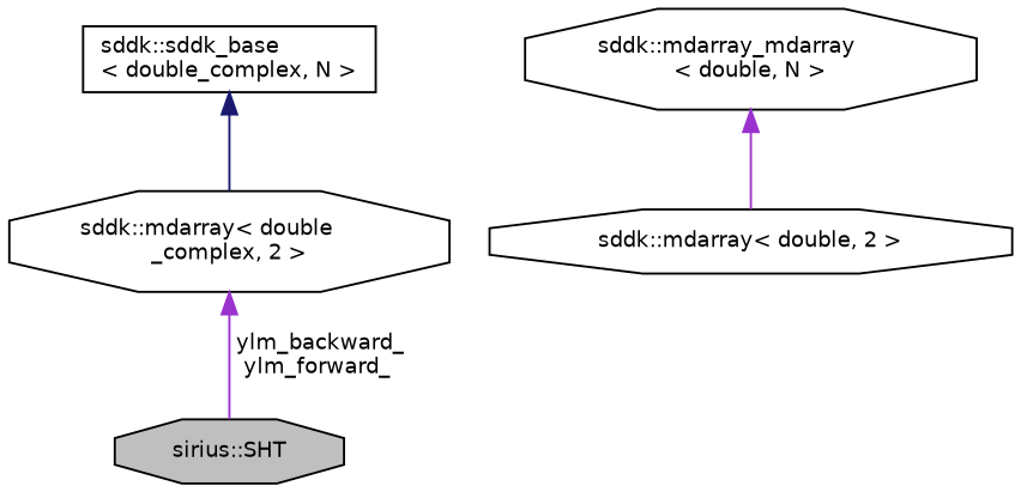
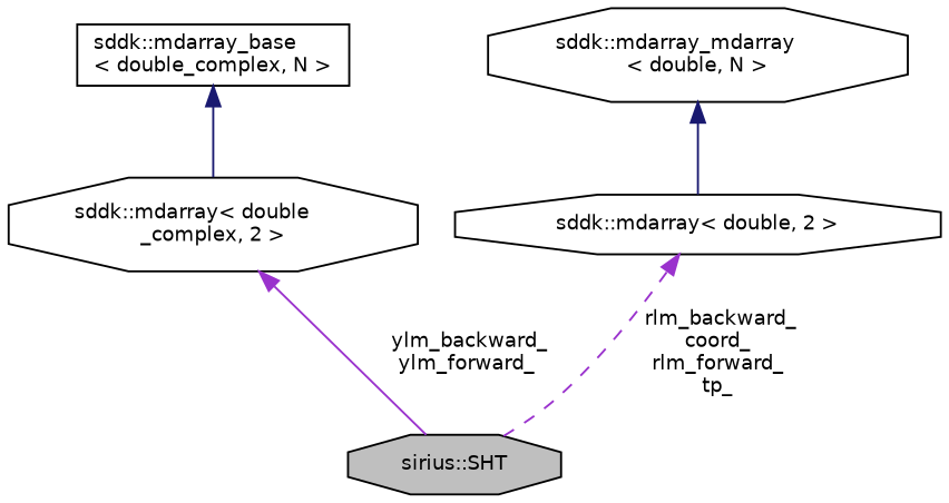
  digraph {
    node [color=black fillcolor=white fontname=Helvetica fontsize=10 shape=octagon style=filled]
    edge [color=darkorchid3 dir=back fontname=Helvetica fontsize=10 labelfontname=Helvetica labelfontsize=10 style=solid]
    n1 [fillcolor=grey75 fontcolor=black height=0.2 label="sirius::SHT" width=0.4]
    n2 [height=0.2 label="sddk::mdarray\< double\l_complex, 2 \>" width=0.4]
-   n3 [height=0.2 label="sddk::sddk_base\l\< double_complex, N \>" shape=box width=0.4]
+   n3 [height=0.2 label="sddk::mdarray_base\l\< double_complex, N \>" shape=box width=0.4]
    n4 [height=0.2 label="sddk::mdarray\< double, 2 \>" width=0.4]
    n5 [height=0.2 label="sddk::mdarray_mdarray\l\< double, N \>" width=0.4]
    n2 -> n1 [label=" ylm_backward_\nylm_forward_"]
    n3 -> n2 [color=midnightblue]
-   n5 -> n4
+   n4 -> n1 [label=" rlm_backward_\ncoord_\nrlm_forward_\ntp_" style=dashed]
+   n5 -> n4 [color=midnightblue]
  }
